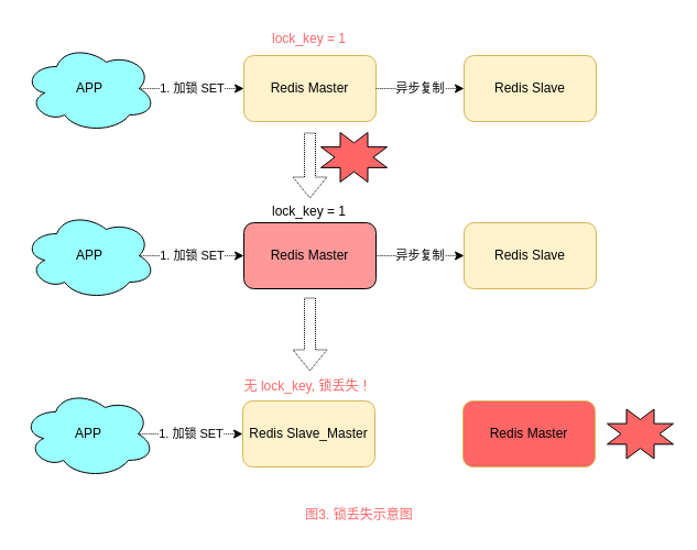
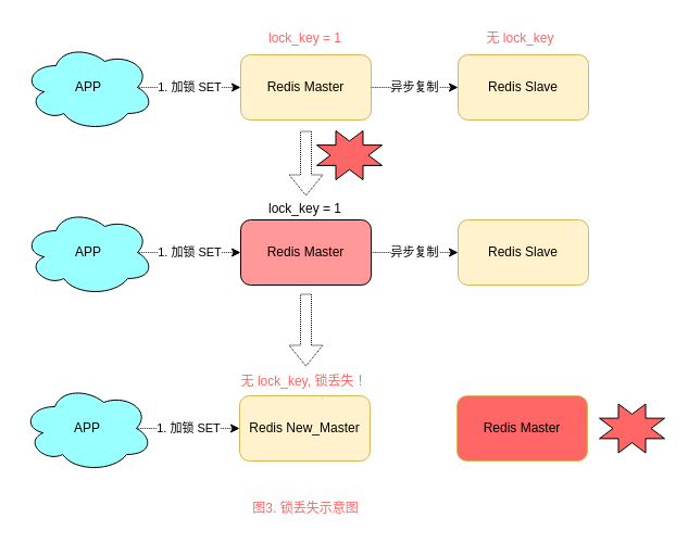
  <mxCell id="0" />
  <mxCell id="1" parent="0" />
  <mxCell id="2" value="APP" style="ellipse;shape=cloud;whiteSpace=wrap;html=1;fillColor=#99FFFF;" parent="1" vertex="1"><mxGeometry x="21" y="40" width="120" height="80" as="geometry" /></mxCell>
  <mxCell id="3" value="Redis Master" style="rounded=1;whiteSpace=wrap;html=1;fillStyle=auto;fillColor=#fff2cc;strokeColor=#d6b656;" vertex="1" parent="1"><mxGeometry x="221" y="50" width="120" height="60" as="geometry" /></mxCell>
  <mxCell id="4" value="Redis Slave" style="rounded=1;whiteSpace=wrap;html=1;fillStyle=auto;fillColor=#fff2cc;strokeColor=#d6b656;" vertex="1" parent="1"><mxGeometry x="421" y="50" width="120" height="60" as="geometry" /></mxCell>
  <mxCell id="5" value="1. 加锁 SET" style="endArrow=classic;html=1;rounded=0;dashed=1;dashPattern=1 1;fontColor=#000000;curved=1;exitX=0.875;exitY=0.5;exitDx=0;exitDy=0;exitPerimeter=0;entryX=0;entryY=0.5;entryDx=0;entryDy=0;" edge="1" parent="1" source="2" target="3"><mxGeometry width="50" height="50" relative="1" as="geometry"><mxPoint x="171" y="220" as="sourcePoint" /><mxPoint x="221" y="170" as="targetPoint" /></mxGeometry></mxCell>
  <mxCell id="6" value="异步复制" style="endArrow=classic;html=1;rounded=0;dashed=1;dashPattern=1 1;fontColor=#000000;curved=1;exitX=1;exitY=0.5;exitDx=0;exitDy=0;entryX=0;entryY=0.5;entryDx=0;entryDy=0;" edge="1" parent="1" source="3" target="4"><mxGeometry width="50" height="50" relative="1" as="geometry"><mxPoint x="551" y="260" as="sourcePoint" /><mxPoint x="601" y="210" as="targetPoint" /></mxGeometry></mxCell>
  <mxCell id="7" value="&lt;font color=&quot;#ff6666&quot;&gt;lock_key = 1&lt;/font&gt;" style="text;html=1;align=center;verticalAlign=middle;resizable=0;points=[];autosize=1;strokeColor=none;fillColor=none;fontColor=#000000;" vertex="1" parent="1"><mxGeometry x="235" y="20" width="90" height="30" as="geometry" /></mxCell>
  <mxCell id="8" value="APP" style="ellipse;shape=cloud;whiteSpace=wrap;html=1;fillColor=#99FFFF;" vertex="1" parent="1"><mxGeometry x="21" y="192" width="120" height="80" as="geometry" /></mxCell>
  <mxCell id="9" value="Redis Master" style="rounded=1;whiteSpace=wrap;html=1;fillStyle=auto;fontColor=#000000;fillColor=#FF9999;" vertex="1" parent="1"><mxGeometry x="221" y="202" width="120" height="60" as="geometry" /></mxCell>
  <mxCell id="10" value="Redis Slave" style="rounded=1;whiteSpace=wrap;html=1;fillStyle=auto;fillColor=#fff2cc;strokeColor=#d6b656;" vertex="1" parent="1"><mxGeometry x="421" y="202" width="120" height="60" as="geometry" /></mxCell>
  <mxCell id="11" value="1. 加锁 SET" style="endArrow=classic;html=1;rounded=0;dashed=1;dashPattern=1 1;fontColor=#000000;curved=1;exitX=0.875;exitY=0.5;exitDx=0;exitDy=0;exitPerimeter=0;entryX=0;entryY=0.5;entryDx=0;entryDy=0;" edge="1" parent="1" source="8" target="9"><mxGeometry width="50" height="50" relative="1" as="geometry"><mxPoint x="171" y="372" as="sourcePoint" /><mxPoint x="221" y="322" as="targetPoint" /></mxGeometry></mxCell>
  <mxCell id="12" value="异步复制" style="endArrow=classic;html=1;rounded=0;dashed=1;dashPattern=1 1;fontColor=#000000;curved=1;exitX=1;exitY=0.5;exitDx=0;exitDy=0;entryX=0;entryY=0.5;entryDx=0;entryDy=0;" edge="1" parent="1" source="9" target="10"><mxGeometry width="50" height="50" relative="1" as="geometry"><mxPoint x="551" y="412" as="sourcePoint" /><mxPoint x="601" y="362" as="targetPoint" /></mxGeometry></mxCell>
  <mxCell id="13" value="lock_key = 1" style="text;html=1;align=center;verticalAlign=middle;resizable=0;points=[];autosize=1;strokeColor=none;fillColor=none;fontColor=#000000;" vertex="1" parent="1"><mxGeometry x="235" y="177" width="90" height="30" as="geometry" /></mxCell>
  <mxCell id="14" value="APP" style="ellipse;shape=cloud;whiteSpace=wrap;html=1;fillColor=#99FFFF;" vertex="1" parent="1"><mxGeometry x="20" y="354" width="120" height="80" as="geometry" /></mxCell>
- <mxCell id="15" value="Redis Slave_Master" style="rounded=1;whiteSpace=wrap;html=1;fillStyle=auto;fillColor=#fff2cc;strokeColor=#d6b656;" vertex="1" parent="1"><mxGeometry x="220" y="364" width="120" height="60" as="geometry" /></mxCell>
+ <mxCell id="15" value="Redis New_Master" style="rounded=1;whiteSpace=wrap;html=1;fillStyle=auto;fillColor=#fff2cc;strokeColor=#d6b656;" vertex="1" parent="1"><mxGeometry x="220" y="364" width="120" height="60" as="geometry" /></mxCell>
  <mxCell id="16" value="Redis Master" style="rounded=1;whiteSpace=wrap;html=1;fillStyle=auto;fillColor=#FF6666;strokeColor=#d6b656;" vertex="1" parent="1"><mxGeometry x="420" y="364" width="120" height="60" as="geometry" /></mxCell>
  <mxCell id="17" value="1. 加锁 SET" style="endArrow=classic;html=1;rounded=0;dashed=1;dashPattern=1 1;fontColor=#000000;curved=1;exitX=0.875;exitY=0.5;exitDx=0;exitDy=0;exitPerimeter=0;entryX=0;entryY=0.5;entryDx=0;entryDy=0;" edge="1" parent="1" source="14" target="15"><mxGeometry width="50" height="50" relative="1" as="geometry"><mxPoint x="170" y="534" as="sourcePoint" /><mxPoint x="220" y="484" as="targetPoint" /></mxGeometry></mxCell>
  <mxCell id="18" value="&lt;font color=&quot;#ff6666&quot;&gt;无 lock_key, 锁丢失！&lt;/font&gt;" style="text;html=1;align=center;verticalAlign=middle;resizable=0;points=[];autosize=1;strokeColor=none;fillColor=none;fontColor=#000000;" vertex="1" parent="1"><mxGeometry x="209" y="336" width="140" height="30" as="geometry" /></mxCell>
  <mxCell id="19" value="" style="shape=flexArrow;endArrow=classic;html=1;rounded=0;dashed=1;dashPattern=1 1;fontColor=#000000;curved=1;entryX=0.511;entryY=0.1;entryDx=0;entryDy=0;entryPerimeter=0;" edge="1" parent="1" target="13"><mxGeometry width="50" height="50" relative="1" as="geometry"><mxPoint x="281" y="120" as="sourcePoint" /><mxPoint x="431" y="140" as="targetPoint" /></mxGeometry></mxCell>
+ <mxCell id="20" value="&lt;font color=&quot;#ff6666&quot;&gt;无 lock_key&lt;/font&gt;" style="text;html=1;align=center;verticalAlign=middle;resizable=0;points=[];autosize=1;strokeColor=none;fillColor=none;fontColor=#000000;" vertex="1" parent="1"><mxGeometry x="433" y="20" width="90" height="30" as="geometry" /></mxCell>
  <mxCell id="21" value="" style="shape=flexArrow;endArrow=classic;html=1;rounded=0;dashed=1;dashPattern=1 1;fontColor=#000000;curved=1;entryX=0.511;entryY=0.1;entryDx=0;entryDy=0;entryPerimeter=0;" edge="1" parent="1"><mxGeometry width="50" height="50" relative="1" as="geometry"><mxPoint x="281" y="270" as="sourcePoint" /><mxPoint x="280.99" y="337" as="targetPoint" /></mxGeometry></mxCell>
  <mxCell id="22" value="" style="verticalLabelPosition=bottom;verticalAlign=top;html=1;shape=mxgraph.basic.8_point_star;fillStyle=auto;fontColor=#FF6666;fillColor=#FF6666;" vertex="1" parent="1"><mxGeometry x="551" y="371.5" width="60" height="45" as="geometry" /></mxCell>
  <mxCell id="23" value="" style="verticalLabelPosition=bottom;verticalAlign=top;html=1;shape=mxgraph.basic.8_point_star;fillStyle=auto;fontColor=#FF6666;fillColor=#FF6666;" vertex="1" parent="1"><mxGeometry x="291" y="120" width="60" height="45" as="geometry" /></mxCell>
- <mxCell id="24" value="图3. 锁丢失示意图" style="text;html=1;strokeColor=none;fillColor=none;align=center;verticalAlign=middle;whiteSpace=wrap;rounded=0;fillStyle=auto;fontColor=#FF6666;" vertex="1" parent="1"><mxGeometry x="271" y="458" width="110" height="20" as="geometry" /></mxCell>
+ <mxCell id="24" value="图3. 锁丢失示意图" style="text;html=1;strokeColor=none;fillColor=none;align=center;verticalAlign=middle;whiteSpace=wrap;rounded=0;fillStyle=auto;fontColor=#FF6666;" vertex="1" parent="1"><mxGeometry x="226" y="458" width="110" height="20" as="geometry" /></mxCell>
